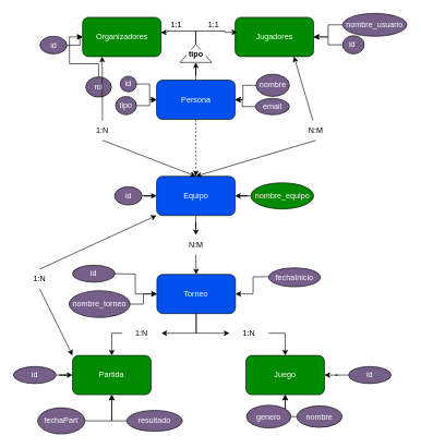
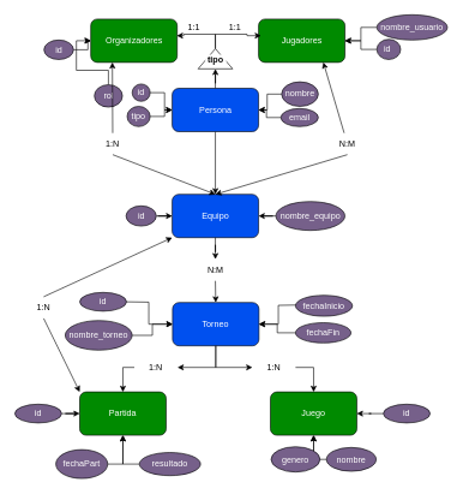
  <mxCell id="0" />
  <mxCell id="1" parent="0" />
- <mxCell id="2" style="edgeStyle=orthogonalEdgeStyle;rounded=0;orthogonalLoop=1;jettySize=auto;html=1;entryX=0.5;entryY=0;entryDx=0;entryDy=0;strokeColor=light-dark(#000000,#000000);dashed=1;" edge="1" parent="1" source="4" target="26"><mxGeometry relative="1" as="geometry" /></mxCell>
+ <mxCell id="2" style="edgeStyle=orthogonalEdgeStyle;rounded=0;orthogonalLoop=1;jettySize=auto;html=1;entryX=0.5;entryY=0;entryDx=0;entryDy=0;strokeColor=light-dark(#000000,#000000);" edge="1" parent="1" source="4" target="26"><mxGeometry relative="1" as="geometry" /></mxCell>
  <mxCell id="3" style="edgeStyle=orthogonalEdgeStyle;rounded=0;orthogonalLoop=1;jettySize=auto;html=1;entryX=0;entryY=0.5;entryDx=0;entryDy=0;fillColor=light-dark(#000000,#000000);strokeColor=light-dark(#000000,#000000);" edge="1" parent="1" source="4" target="74"><mxGeometry relative="1" as="geometry" /></mxCell>
  <mxCell id="4" value="Persona" style="rounded=1;whiteSpace=wrap;html=1;fillColor=#0050ef;fontColor=#ffffff;strokeColor=light-dark(#000000,#000000);" vertex="1" parent="1"><mxGeometry x="238.63" y="122" width="120" height="60" as="geometry" /></mxCell>
  <mxCell id="5" style="edgeStyle=orthogonalEdgeStyle;rounded=0;orthogonalLoop=1;jettySize=auto;html=1;exitX=0.5;exitY=1;exitDx=0;exitDy=0;fillColor=light-dark(#FFFFFF,#FF0505);strokeColor=light-dark(#000000,#000000);" edge="1" parent="1" source="4" target="4"><mxGeometry relative="1" as="geometry" /></mxCell>
  <mxCell id="6" style="edgeStyle=orthogonalEdgeStyle;rounded=0;orthogonalLoop=1;jettySize=auto;html=1;entryX=0;entryY=0.5;entryDx=0;entryDy=0;strokeColor=light-dark(#000000,#000000);" edge="1" parent="1" source="7" target="4"><mxGeometry relative="1" as="geometry" /></mxCell>
  <mxCell id="7" value="id" style="ellipse;whiteSpace=wrap;html=1;fillColor=#76608a;fontColor=#ffffff;strokeColor=light-dark(#000000,#000000);" vertex="1" parent="1"><mxGeometry x="183" y="116" width="25" height="24" as="geometry" /></mxCell>
  <mxCell id="8" style="edgeStyle=orthogonalEdgeStyle;rounded=0;orthogonalLoop=1;jettySize=auto;html=1;entryX=1;entryY=0.5;entryDx=0;entryDy=0;strokeColor=light-dark(#000000,#000000);" edge="1" parent="1" source="9" target="4"><mxGeometry relative="1" as="geometry" /></mxCell>
  <mxCell id="9" value="nombre" style="ellipse;whiteSpace=wrap;html=1;fillColor=#76608a;fontColor=#ffffff;strokeColor=light-dark(#000000,#000000);" vertex="1" parent="1"><mxGeometry x="390.63" y="113" width="51" height="34" as="geometry" /></mxCell>
  <mxCell id="10" style="edgeStyle=orthogonalEdgeStyle;rounded=0;orthogonalLoop=1;jettySize=auto;html=1;entryX=1;entryY=0.5;entryDx=0;entryDy=0;strokeColor=light-dark(#000000,#000000);" edge="1" parent="1" source="11" target="4"><mxGeometry relative="1" as="geometry" /></mxCell>
  <mxCell id="11" value="email" style="ellipse;whiteSpace=wrap;html=1;fillColor=#76608a;fontColor=#ffffff;strokeColor=light-dark(#000000,#000000);" vertex="1" parent="1"><mxGeometry x="389.63" y="150" width="52" height="25" as="geometry" /></mxCell>
  <mxCell id="12" style="edgeStyle=orthogonalEdgeStyle;rounded=0;orthogonalLoop=1;jettySize=auto;html=1;entryX=0;entryY=0.5;entryDx=0;entryDy=0;strokeColor=light-dark(#000000,#000000);" edge="1" parent="1" source="13" target="4"><mxGeometry relative="1" as="geometry" /></mxCell>
  <mxCell id="13" value="tipo" style="ellipse;whiteSpace=wrap;html=1;fillColor=#76608a;fontColor=#ffffff;strokeColor=light-dark(#000000,#000000);" vertex="1" parent="1"><mxGeometry x="176" y="147" width="32" height="28" as="geometry" /></mxCell>
  <mxCell id="14" value="Jugadores" style="rounded=1;whiteSpace=wrap;html=1;fillColor=#008a00;strokeColor=light-dark(#000000,#000000);fontColor=#ffffff;" vertex="1" parent="1"><mxGeometry x="358.63" y="26" width="120" height="60" as="geometry" /></mxCell>
  <mxCell id="15" style="edgeStyle=orthogonalEdgeStyle;rounded=0;orthogonalLoop=1;jettySize=auto;html=1;entryX=1;entryY=0.5;entryDx=0;entryDy=0;strokeColor=light-dark(#000000,#000000);" edge="1" parent="1" source="16" target="14"><mxGeometry relative="1" as="geometry" /></mxCell>
  <mxCell id="16" value="id&amp;nbsp;" style="ellipse;whiteSpace=wrap;html=1;fillColor=#76608a;fontColor=#ffffff;strokeColor=light-dark(#000000,#000000);" vertex="1" parent="1"><mxGeometry x="523" y="54" width="33" height="28" as="geometry" /></mxCell>
  <mxCell id="17" style="edgeStyle=orthogonalEdgeStyle;rounded=0;orthogonalLoop=1;jettySize=auto;html=1;entryX=1;entryY=0.5;entryDx=0;entryDy=0;strokeColor=light-dark(#000000,#000000);" edge="1" parent="1" source="18" target="14"><mxGeometry relative="1" as="geometry" /></mxCell>
  <mxCell id="18" value="nombre_usuario" style="ellipse;whiteSpace=wrap;html=1;fillColor=#76608a;fontColor=#ffffff;strokeColor=light-dark(#000000,#000000);" vertex="1" parent="1"><mxGeometry x="523" y="20" width="98" height="35" as="geometry" /></mxCell>
  <mxCell id="19" value="Organizadores" style="rounded=1;whiteSpace=wrap;html=1;fillColor=#008a00;strokeColor=light-dark(#000000,#000000);fontColor=#ffffff;" vertex="1" parent="1"><mxGeometry x="125.5" y="26" width="120" height="60" as="geometry" /></mxCell>
  <mxCell id="20" style="edgeStyle=orthogonalEdgeStyle;rounded=0;orthogonalLoop=1;jettySize=auto;html=1;entryX=0;entryY=0.5;entryDx=0;entryDy=0;fillColor=light-dark(#000000,#000000);strokeColor=light-dark(#000000,#000000);" edge="1" parent="1" source="21" target="19"><mxGeometry relative="1" as="geometry" /></mxCell>
  <mxCell id="21" value="id" style="ellipse;whiteSpace=wrap;html=1;fillColor=#76608a;fontColor=#ffffff;strokeColor=light-dark(#000000,#000000);" vertex="1" parent="1"><mxGeometry x="60.5" y="55" width="41" height="27" as="geometry" /></mxCell>
  <mxCell id="22" style="edgeStyle=orthogonalEdgeStyle;rounded=0;orthogonalLoop=1;jettySize=auto;html=1;entryX=0;entryY=0.5;entryDx=0;entryDy=0;strokeColor=light-dark(#000000,#000000);" edge="1" parent="1" source="23" target="19"><mxGeometry relative="1" as="geometry" /></mxCell>
  <mxCell id="23" value="rol" style="ellipse;whiteSpace=wrap;html=1;fillColor=#76608a;fontColor=#ffffff;strokeColor=light-dark(#000000,#000000);" vertex="1" parent="1"><mxGeometry x="130.5" y="117" width="39" height="31" as="geometry" /></mxCell>
  <mxCell id="24" style="edgeStyle=orthogonalEdgeStyle;rounded=0;orthogonalLoop=1;jettySize=auto;html=1;entryX=0.5;entryY=0;entryDx=0;entryDy=0;strokeColor=light-dark(#000000,#000000);fillColor=light-dark(transparent,#FF0000);exitX=0.5;exitY=1;exitDx=0;exitDy=0;" edge="1" parent="1" source="62" target="33"><mxGeometry relative="1" as="geometry" /></mxCell>
  <mxCell id="25" style="rounded=0;orthogonalLoop=1;jettySize=auto;html=1;entryX=0;entryY=0;entryDx=0;entryDy=0;exitX=0.5;exitY=1;exitDx=0;exitDy=0;strokeColor=light-dark(#000000,#000000);" edge="1" parent="1" source="72" target="40"><mxGeometry relative="1" as="geometry" /></mxCell>
  <mxCell id="26" value="Equipo" style="rounded=1;whiteSpace=wrap;html=1;fillColor=#0050ef;fontColor=#ffffff;strokeColor=light-dark(#000000,#000000);" vertex="1" parent="1"><mxGeometry x="238.63" y="269" width="120" height="60" as="geometry" /></mxCell>
  <mxCell id="27" style="edgeStyle=orthogonalEdgeStyle;rounded=0;orthogonalLoop=1;jettySize=auto;html=1;entryX=0;entryY=0.5;entryDx=0;entryDy=0;strokeColor=light-dark(#000000,#000000);" edge="1" parent="1" source="28" target="26"><mxGeometry relative="1" as="geometry" /></mxCell>
  <mxCell id="28" value="id" style="ellipse;whiteSpace=wrap;html=1;fillColor=#76608a;fontColor=#ffffff;strokeColor=light-dark(#000000,#000000);" vertex="1" parent="1"><mxGeometry x="174.5" y="285" width="42" height="28" as="geometry" /></mxCell>
  <mxCell id="29" style="edgeStyle=orthogonalEdgeStyle;rounded=0;orthogonalLoop=1;jettySize=auto;html=1;entryX=1;entryY=0.5;entryDx=0;entryDy=0;strokeColor=light-dark(#000000,#000000);" edge="1" parent="1" source="30" target="26"><mxGeometry relative="1" as="geometry" /></mxCell>
- <mxCell id="30" value="nombre_equipo" style="ellipse;whiteSpace=wrap;html=1;fillColor=#008a00;fontColor=#ffffff;strokeColor=light-dark(#000000,#000000);" vertex="1" parent="1"><mxGeometry x="382.63" y="279" width="96" height="40" as="geometry" /></mxCell>
+ <mxCell id="30" value="nombre_equipo" style="ellipse;whiteSpace=wrap;html=1;fillColor=#76608a;fontColor=#ffffff;strokeColor=light-dark(#000000,#000000);" vertex="1" parent="1"><mxGeometry x="382.63" y="279" width="96" height="40" as="geometry" /></mxCell>
  <mxCell id="31" style="edgeStyle=orthogonalEdgeStyle;rounded=0;orthogonalLoop=1;jettySize=auto;html=1;entryX=0.5;entryY=0;entryDx=0;entryDy=0;exitX=0;exitY=0.5;exitDx=0;exitDy=0;strokeColor=light-dark(#000000,#000000);" edge="1" parent="1" source="60" target="40"><mxGeometry relative="1" as="geometry" /></mxCell>
  <mxCell id="32" style="edgeStyle=orthogonalEdgeStyle;rounded=0;orthogonalLoop=1;jettySize=auto;html=1;entryX=0.5;entryY=0;entryDx=0;entryDy=0;exitX=1;exitY=0.5;exitDx=0;exitDy=0;strokeColor=light-dark(#000000,#000000);" edge="1" parent="1" source="58" target="45"><mxGeometry relative="1" as="geometry" /></mxCell>
  <mxCell id="33" value="Torneo" style="rounded=1;whiteSpace=wrap;html=1;fillColor=#0050ef;fontColor=#ffffff;strokeColor=light-dark(#000000,#000000);" vertex="1" parent="1"><mxGeometry x="239.13" y="419" width="120" height="60" as="geometry" /></mxCell>
  <mxCell id="34" style="edgeStyle=orthogonalEdgeStyle;rounded=0;orthogonalLoop=1;jettySize=auto;html=1;entryX=0;entryY=0.5;entryDx=0;entryDy=0;strokeColor=light-dark(#000000,#000000);" edge="1" parent="1" source="35" target="33"><mxGeometry relative="1" as="geometry" /></mxCell>
- <mxCell id="35" value="nombre_torneo" style="ellipse;whiteSpace=wrap;html=1;fillColor=#76608a;fontColor=#ffffff;strokeColor=light-dark(#000000,#000000);" vertex="1" parent="1"><mxGeometry x="105" y="444" width="93" height="41" as="geometry" /></mxCell>
+ <mxCell id="35" value="nombre_torneo" style="ellipse;whiteSpace=wrap;html=1;fillColor=#76608a;fontColor=#ffffff;strokeColor=light-dark(#000000,#000000);" vertex="1" parent="1"><mxGeometry x="90" y="444" width="93" height="41" as="geometry" /></mxCell>
  <mxCell id="36" style="edgeStyle=orthogonalEdgeStyle;rounded=0;orthogonalLoop=1;jettySize=auto;html=1;entryX=1;entryY=0.5;entryDx=0;entryDy=0;strokeColor=light-dark(#000000,#000000);" edge="1" parent="1" target="33"><mxGeometry relative="1" as="geometry"><mxPoint x="413.13" y="422.429" as="sourcePoint" /></mxGeometry></mxCell>
  <mxCell id="37" value="fechaInicio" style="ellipse;whiteSpace=wrap;html=1;fillColor=#76608a;fontColor=#ffffff;strokeColor=light-dark(#000000,#000000);" vertex="1" parent="1"><mxGeometry x="410" y="409" width="79" height="29" as="geometry" /></mxCell>
+ <mxCell id="38" style="edgeStyle=orthogonalEdgeStyle;rounded=0;orthogonalLoop=1;jettySize=auto;html=1;entryX=1;entryY=0.5;entryDx=0;entryDy=0;strokeColor=light-dark(#000000,#000000);" edge="1" parent="1" source="39" target="33"><mxGeometry relative="1" as="geometry" /></mxCell>
+ <mxCell id="39" value="fechaFin" style="ellipse;whiteSpace=wrap;html=1;fillColor=#76608a;fontColor=#ffffff;strokeColor=light-dark(#000000,#000000);" vertex="1" parent="1"><mxGeometry x="410" y="447" width="77" height="28" as="geometry" /></mxCell>
  <mxCell id="40" value="Partida" style="rounded=1;whiteSpace=wrap;html=1;fillColor=#008a00;fontColor=#ffffff;strokeColor=light-dark(#000000,#000000);" vertex="1" parent="1"><mxGeometry x="110.13" y="543" width="120" height="60" as="geometry" /></mxCell>
  <mxCell id="41" style="edgeStyle=orthogonalEdgeStyle;rounded=0;orthogonalLoop=1;jettySize=auto;html=1;entryX=0.5;entryY=1;entryDx=0;entryDy=0;exitX=1;exitY=0.5;exitDx=0;exitDy=0;strokeColor=light-dark(#000000,#000000);" edge="1" parent="1" source="42" target="40"><mxGeometry relative="1" as="geometry" /></mxCell>
- <mxCell id="42" value="fechaPart" style="ellipse;whiteSpace=wrap;html=1;fillColor=#76608a;fontColor=#ffffff;strokeColor=light-dark(#000000,#000000);" vertex="1" parent="1"><mxGeometry x="57" y="623" width="72" height="40" as="geometry" /></mxCell>
+ <mxCell id="42" value="fechaPart" style="ellipse;whiteSpace=wrap;html=1;fillColor=#76608a;fontColor=#ffffff;strokeColor=light-dark(#000000,#000000);" vertex="1" parent="1"><mxGeometry x="77" y="623" width="72" height="40" as="geometry" /></mxCell>
  <mxCell id="43" style="edgeStyle=orthogonalEdgeStyle;rounded=0;orthogonalLoop=1;jettySize=auto;html=1;entryX=0.5;entryY=1;entryDx=0;entryDy=0;exitX=0;exitY=0.5;exitDx=0;exitDy=0;strokeColor=light-dark(#000000,#000000);" edge="1" parent="1" source="44" target="40"><mxGeometry relative="1" as="geometry" /></mxCell>
  <mxCell id="44" value="resultado" style="ellipse;whiteSpace=wrap;html=1;fillColor=#76608a;fontColor=#ffffff;strokeColor=light-dark(#000000,#000000);" vertex="1" parent="1"><mxGeometry x="193" y="627" width="85" height="32" as="geometry" /></mxCell>
  <mxCell id="45" value="Juego" style="rounded=1;whiteSpace=wrap;html=1;fillColor=#008a00;fontColor=#ffffff;strokeColor=light-dark(#000000,#000000);" vertex="1" parent="1"><mxGeometry x="375.13" y="543" width="120" height="60" as="geometry" /></mxCell>
  <mxCell id="46" style="edgeStyle=orthogonalEdgeStyle;rounded=0;orthogonalLoop=1;jettySize=auto;html=1;entryX=1;entryY=0.5;entryDx=0;entryDy=0;strokeColor=light-dark(#000000,#000000);" edge="1" parent="1" source="47" target="45"><mxGeometry relative="1" as="geometry" /></mxCell>
  <mxCell id="47" value="id" style="ellipse;whiteSpace=wrap;html=1;fillColor=#76608a;fontColor=#ffffff;strokeColor=light-dark(#000000,#000000);" vertex="1" parent="1"><mxGeometry x="532" y="560" width="65" height="26" as="geometry" /></mxCell>
  <mxCell id="48" style="edgeStyle=orthogonalEdgeStyle;rounded=0;orthogonalLoop=1;jettySize=auto;html=1;entryX=0;entryY=0.5;entryDx=0;entryDy=0;strokeColor=light-dark(#000000,#000000);" edge="1" parent="1" source="49" target="40"><mxGeometry relative="1" as="geometry" /></mxCell>
  <mxCell id="49" value="id" style="ellipse;whiteSpace=wrap;html=1;fillColor=#76608a;fontColor=#ffffff;strokeColor=light-dark(#000000,#000000);" vertex="1" parent="1"><mxGeometry x="20" y="560" width="65" height="26" as="geometry" /></mxCell>
  <mxCell id="50" style="edgeStyle=orthogonalEdgeStyle;rounded=0;orthogonalLoop=1;jettySize=auto;html=1;entryX=0;entryY=0.5;entryDx=0;entryDy=0;strokeColor=light-dark(#000000,#000000);" edge="1" parent="1" target="33"><mxGeometry relative="1" as="geometry"><mxPoint x="172.13" y="418" as="sourcePoint" /></mxGeometry></mxCell>
  <mxCell id="51" value="id" style="ellipse;whiteSpace=wrap;html=1;fillColor=#76608a;fontColor=#ffffff;strokeColor=light-dark(#000000,#000000);" vertex="1" parent="1"><mxGeometry x="110.13" y="405" width="65" height="26" as="geometry" /></mxCell>
  <mxCell id="52" style="edgeStyle=orthogonalEdgeStyle;rounded=0;orthogonalLoop=1;jettySize=auto;html=1;entryX=0.5;entryY=1;entryDx=0;entryDy=0;exitX=0;exitY=0.5;exitDx=0;exitDy=0;strokeColor=light-dark(#000000,#000000);" edge="1" parent="1" source="53" target="45"><mxGeometry relative="1" as="geometry" /></mxCell>
  <mxCell id="53" value="nombre" style="ellipse;whiteSpace=wrap;html=1;fillColor=#76608a;fontColor=#ffffff;strokeColor=light-dark(#000000,#000000);" vertex="1" parent="1"><mxGeometry x="453" y="620" width="69" height="33" as="geometry" /></mxCell>
  <mxCell id="54" style="edgeStyle=orthogonalEdgeStyle;rounded=0;orthogonalLoop=1;jettySize=auto;html=1;entryX=0.5;entryY=1;entryDx=0;entryDy=0;exitX=1;exitY=0.5;exitDx=0;exitDy=0;strokeColor=light-dark(#000000,#000000);" edge="1" parent="1" source="55" target="45"><mxGeometry relative="1" as="geometry" /></mxCell>
  <mxCell id="55" value="genero" style="ellipse;whiteSpace=wrap;html=1;fillColor=#76608a;fontColor=#ffffff;strokeColor=light-dark(#000000,#000000);" vertex="1" parent="1"><mxGeometry x="376" y="619" width="68" height="35" as="geometry" /></mxCell>
  <mxCell id="56" style="edgeStyle=orthogonalEdgeStyle;rounded=0;orthogonalLoop=1;jettySize=auto;html=1;exitX=0.5;exitY=1;exitDx=0;exitDy=0;fillColor=#76608a;strokeColor=light-dark(#000000,#000000);" edge="1" parent="1" source="11" target="11"><mxGeometry relative="1" as="geometry" /></mxCell>
  <mxCell id="57" value="" style="edgeStyle=orthogonalEdgeStyle;rounded=0;orthogonalLoop=1;jettySize=auto;html=1;entryX=0;entryY=0.5;entryDx=0;entryDy=0;exitX=0.5;exitY=1;exitDx=0;exitDy=0;strokeColor=light-dark(#000000,#000000);" edge="1" parent="1" source="33" target="58"><mxGeometry relative="1" as="geometry"><mxPoint x="299" y="479" as="sourcePoint" /><mxPoint x="432" y="543" as="targetPoint" /></mxGeometry></mxCell>
  <mxCell id="58" value="&lt;font style=&quot;color: light-dark(rgb(0, 0, 0), rgb(255, 0, 0));&quot;&gt;1:N&lt;/font&gt;" style="text;html=1;align=center;verticalAlign=middle;whiteSpace=wrap;rounded=0;" vertex="1" parent="1"><mxGeometry x="350" y="494" width="60" height="30" as="geometry" /></mxCell>
  <mxCell id="59" value="" style="edgeStyle=orthogonalEdgeStyle;rounded=0;orthogonalLoop=1;jettySize=auto;html=1;entryX=1;entryY=0.5;entryDx=0;entryDy=0;exitX=0.5;exitY=1;exitDx=0;exitDy=0;strokeColor=light-dark(#000000,#000000);" edge="1" parent="1" source="33" target="60"><mxGeometry relative="1" as="geometry"><mxPoint x="299" y="479" as="sourcePoint" /><mxPoint x="167" y="543" as="targetPoint" /></mxGeometry></mxCell>
  <mxCell id="60" value="&lt;font style=&quot;color: light-dark(rgb(0, 0, 0), rgb(255, 0, 0));&quot;&gt;1:N&lt;/font&gt;" style="text;html=1;align=center;verticalAlign=middle;whiteSpace=wrap;rounded=0;" vertex="1" parent="1"><mxGeometry x="186" y="494" width="60" height="30" as="geometry" /></mxCell>
  <mxCell id="61" value="" style="edgeStyle=orthogonalEdgeStyle;rounded=0;orthogonalLoop=1;jettySize=auto;html=1;entryX=0.5;entryY=0;entryDx=0;entryDy=0;strokeColor=light-dark(#000000,#000000);fillColor=light-dark(transparent,#FF0000);" edge="1" parent="1" source="26" target="62"><mxGeometry relative="1" as="geometry"><mxPoint x="299" y="329" as="sourcePoint" /><mxPoint x="299" y="373" as="targetPoint" /></mxGeometry></mxCell>
  <mxCell id="62" value="&lt;font style=&quot;color: light-dark(rgb(0, 0, 0), rgb(255, 0, 0));&quot;&gt;N:M&lt;/font&gt;" style="text;html=1;align=center;verticalAlign=middle;whiteSpace=wrap;rounded=0;" vertex="1" parent="1"><mxGeometry x="268.63" y="359" width="60" height="30" as="geometry" /></mxCell>
  <mxCell id="63" value="1:1" style="text;html=1;align=center;verticalAlign=middle;whiteSpace=wrap;rounded=0;fontColor=light-dark(#000000,#FF0000);" vertex="1" parent="1"><mxGeometry x="296" y="22.5" width="60" height="30" as="geometry" /></mxCell>
  <mxCell id="64" value="1:1" style="text;html=1;align=center;verticalAlign=middle;whiteSpace=wrap;rounded=0;fontColor=light-dark(#000000,#FF0000);" vertex="1" parent="1"><mxGeometry x="239.13" y="22.5" width="60" height="30" as="geometry" /></mxCell>
  <mxCell id="65" style="rounded=0;orthogonalLoop=1;jettySize=auto;html=1;entryX=0.5;entryY=0;entryDx=0;entryDy=0;exitX=0.5;exitY=1;exitDx=0;exitDy=0;strokeColor=light-dark(#000000,#000000);" edge="1" parent="1" source="67" target="26"><mxGeometry relative="1" as="geometry"><Array as="points" /></mxGeometry></mxCell>
  <mxCell id="66" style="rounded=0;orthogonalLoop=1;jettySize=auto;html=1;entryX=0.25;entryY=1;entryDx=0;entryDy=0;strokeColor=light-dark(#000000,#000000);" edge="1" parent="1" source="67" target="19"><mxGeometry relative="1" as="geometry" /></mxCell>
  <mxCell id="67" value="1:N" style="text;html=1;align=center;verticalAlign=middle;whiteSpace=wrap;rounded=0;fontColor=light-dark(#000000,#FF0000);" vertex="1" parent="1"><mxGeometry x="126" y="184" width="60" height="30" as="geometry" /></mxCell>
  <mxCell id="68" style="rounded=0;orthogonalLoop=1;jettySize=auto;html=1;entryX=0.75;entryY=1;entryDx=0;entryDy=0;strokeColor=light-dark(#000000,#000000);" edge="1" parent="1" source="70" target="14"><mxGeometry relative="1" as="geometry" /></mxCell>
  <mxCell id="69" style="rounded=0;orthogonalLoop=1;jettySize=auto;html=1;entryX=0.5;entryY=0;entryDx=0;entryDy=0;strokeColor=light-dark(#000000,#000000);exitX=0.5;exitY=1;exitDx=0;exitDy=0;" edge="1" parent="1" source="70" target="26"><mxGeometry relative="1" as="geometry" /></mxCell>
  <mxCell id="70" value="N:M" style="text;html=1;align=center;verticalAlign=middle;whiteSpace=wrap;rounded=0;fontColor=light-dark(#000000,#FF0000);" vertex="1" parent="1"><mxGeometry x="452" y="184" width="60" height="30" as="geometry" /></mxCell>
  <mxCell id="71" style="rounded=0;orthogonalLoop=1;jettySize=auto;html=1;entryX=0;entryY=1;entryDx=0;entryDy=0;strokeColor=light-dark(#000000,#000000);exitX=0.5;exitY=0;exitDx=0;exitDy=0;" edge="1" parent="1" source="72" target="26"><mxGeometry relative="1" as="geometry" /></mxCell>
  <mxCell id="72" value="1:N" style="text;html=1;align=center;verticalAlign=middle;whiteSpace=wrap;rounded=0;fontColor=light-dark(#000000,#FF0000);" vertex="1" parent="1"><mxGeometry x="30" y="411" width="60" height="30" as="geometry" /></mxCell>
  <mxCell id="73" style="edgeStyle=orthogonalEdgeStyle;rounded=0;orthogonalLoop=1;jettySize=auto;html=1;entryX=0.996;entryY=0.383;entryDx=0;entryDy=0;exitX=1;exitY=0.5;exitDx=0;exitDy=0;entryPerimeter=0;fillColor=light-dark(#000000,#000000);strokeColor=light-dark(#000000,#000000);" edge="1" parent="1" source="74" target="19"><mxGeometry relative="1" as="geometry" /></mxCell>
  <mxCell id="74" value="" style="triangle;whiteSpace=wrap;html=1;rotation=-90;" vertex="1" parent="1"><mxGeometry x="284.63" y="57" width="28" height="48" as="geometry" /></mxCell>
  <mxCell id="75" style="edgeStyle=orthogonalEdgeStyle;rounded=0;orthogonalLoop=1;jettySize=auto;html=1;entryX=0.028;entryY=0.383;entryDx=0;entryDy=0;entryPerimeter=0;exitX=1;exitY=0.5;exitDx=0;exitDy=0;fillColor=light-dark(#000000,#000000);strokeColor=light-dark(#000000,#000000);" edge="1" parent="1" source="74" target="14"><mxGeometry relative="1" as="geometry" /></mxCell>
  <mxCell id="76" value="&lt;b&gt;&lt;font style=&quot;color: light-dark(rgb(0, 0, 0), rgb(102, 102, 255));&quot;&gt;tipo&lt;/font&gt;&lt;/b&gt;" style="text;html=1;align=center;verticalAlign=middle;whiteSpace=wrap;rounded=0;strokeColor=light-dark(#FFFFFF,#FFFFFF);fillColor=light-dark(#FFFFFF,#FFFFFF);" vertex="1" parent="1"><mxGeometry x="285.2" y="76" width="27.87" height="14" as="geometry" /></mxCell>
